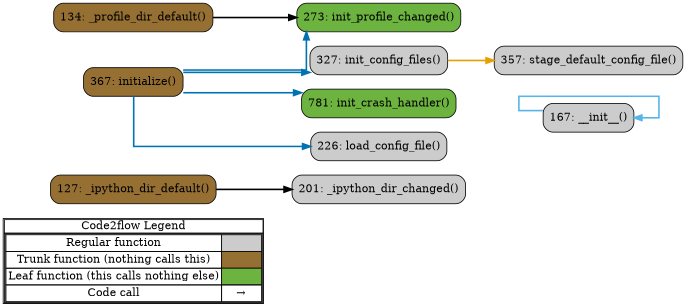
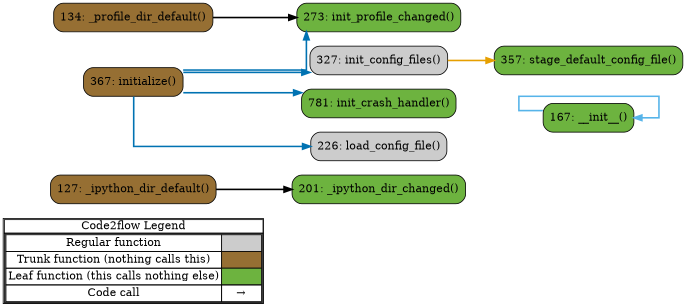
  digraph {
    concentrate=true
    rankdir=LR
    splines=ortho
    node [shape=rect fillcolor="#6db33f" style="rounded,filled"]
    edge [color="#0072B2" penwidth=2]
    n1 [label=<         <table cellspacing="0" cellpadding="0" border="1"><tr><td>Code2flow Legend</td></tr><tr><td>         <table cellspacing="0">         <tr><td>Regular function</td><td width="50px" bgcolor='#cccccc'></td></tr>         <tr><td>Trunk function (nothing calls this)</td><td bgcolor='#966F33'></td></tr>         <tr><td>Leaf function (this calls nothing else)</td><td bgcolor='#6db33f'></td></tr>         <tr><td>Code call</td><td><font color='black'>&#8594;</font></td></tr>         </table></td></tr></table>         > margin=0 shape=none fillcolor="" style=""]
-   n2 [fillcolor="#cccccc" label="167: __init__()"]
-   n3 [fillcolor="#cccccc" label="201: _ipython_dir_changed()"]
+   n2 [label="167: __init__()"]
+   n3 [label="201: _ipython_dir_changed()"]
    n4 [fillcolor="#966F33" label="127: _ipython_dir_default()"]
    n5 [fillcolor="#966F33" label="134: _profile_dir_default()"]
    n6 [fillcolor="#cccccc" label="327: init_config_files()"]
    n7 [label="781: init_crash_handler()"]
    n8 [label="273: init_profile_changed()"]
    n9 [fillcolor="#966F33" label="367: initialize()"]
    n10 [fillcolor="#cccccc" label="226: load_config_file()"]
-   n11 [fillcolor="#cccccc" label="357: stage_default_config_file()"]
+   n11 [label="357: stage_default_config_file()"]
    subgraph sub_1 {
      label=legend
      rank=min
      n1
    }
    subgraph sub_2 {
      label="File: IPython.core.application"
      style=dotted
      subgraph sub_3 {
        label="Class: BaseIPythonApplication"
        style=dotted
        n2
        n3
        n4
        n5
        n6
        n7
        n8
        n9
        n10
        n11
      }
    }
    n2 -> n2 [color="#56B4E9"]
    n4 -> n3 [color="#000000"]
    n5 -> n8 [color="#000000"]
    n6 -> n11 [color="#E69F00"]
    n9 -> n6
    n9 -> n7
    n9 -> n8
    n9 -> n10
  }
